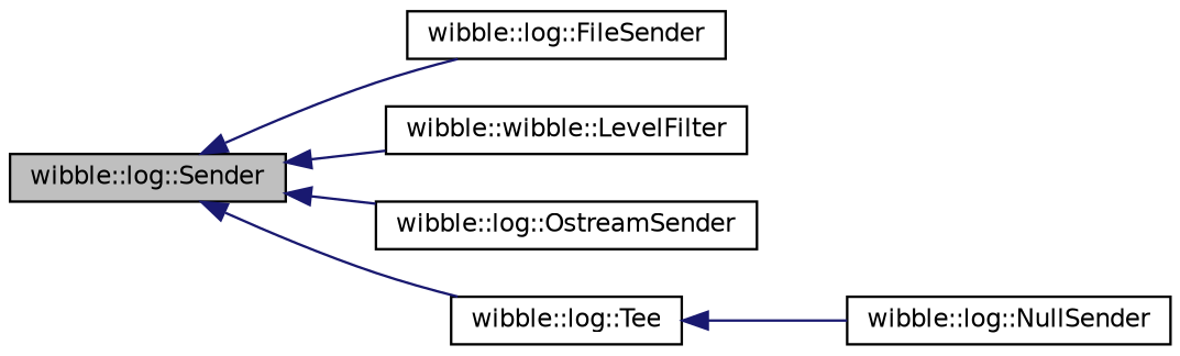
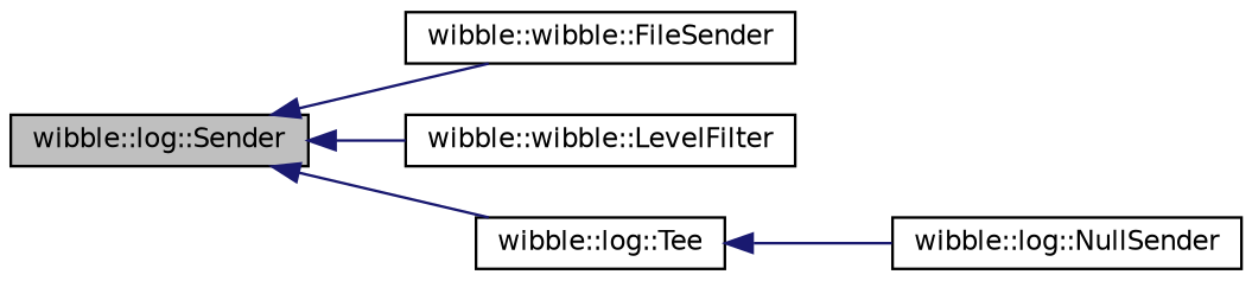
  digraph {
    rankdir=LR
    node [color=black fillcolor=white fontname=Helvetica fontsize=10 shape=record style=filled]
    edge [color=midnightblue dir=back fontname=Helvetica fontsize=10 labelfontname=Helvetica labelfontsize=10 style=solid]
    n1 [fillcolor=grey75 fontcolor=black height=0.2 label="wibble::log::Sender" width=0.4]
-   n2 [height=0.2 label="wibble::log::FileSender" width=0.4]
+   n2 [height=0.2 label="wibble::wibble::FileSender" width=0.4]
    n3 [height=0.2 label="wibble::wibble::LevelFilter" width=0.4]
-   n4 [height=0.2 label="wibble::log::OstreamSender" width=0.4]
    n5 [height=0.2 label="wibble::log::Tee" width=0.4]
    n6 [height=0.2 label="wibble::log::NullSender" width=0.4]
    n1 -> n2
    n1 -> n3
-   n1 -> n4
    n1 -> n5
    n5 -> n6
  }
